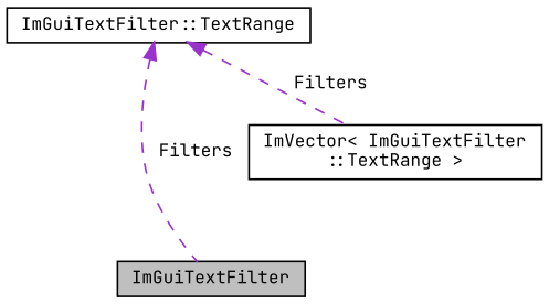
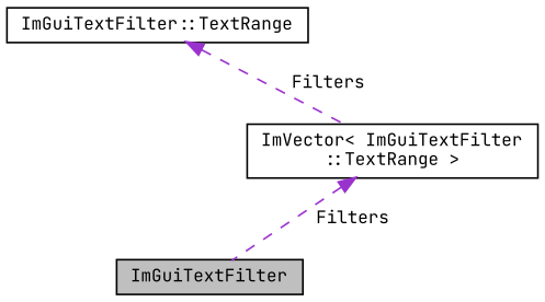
  digraph {
    fontname="JetBrains Mono"
    node [color=black fillcolor=white fontname="JetBrains Mono" fontsize=10 shape=record style=filled]
    edge [color=darkorchid3 dir=back fontname="JetBrains Mono" fontsize=10 labelfontname=Helvetica labelfontsize=10 style=dashed]
    n1 [fillcolor=grey75 fontcolor=black height=0.2 label=ImGuiTextFilter width=0.4]
    n2 [height=0.2 label="ImVector\< ImGuiTextFilter\l::TextRange \>" width=0.4]
    n3 [height=0.2 label="ImGuiTextFilter::TextRange" width=0.4]
-   n3 -> n1 [label=" Filters"]
+   n2 -> n1 [label=" Filters"]
    n3 -> n2 [label=" Filters"]
  }
